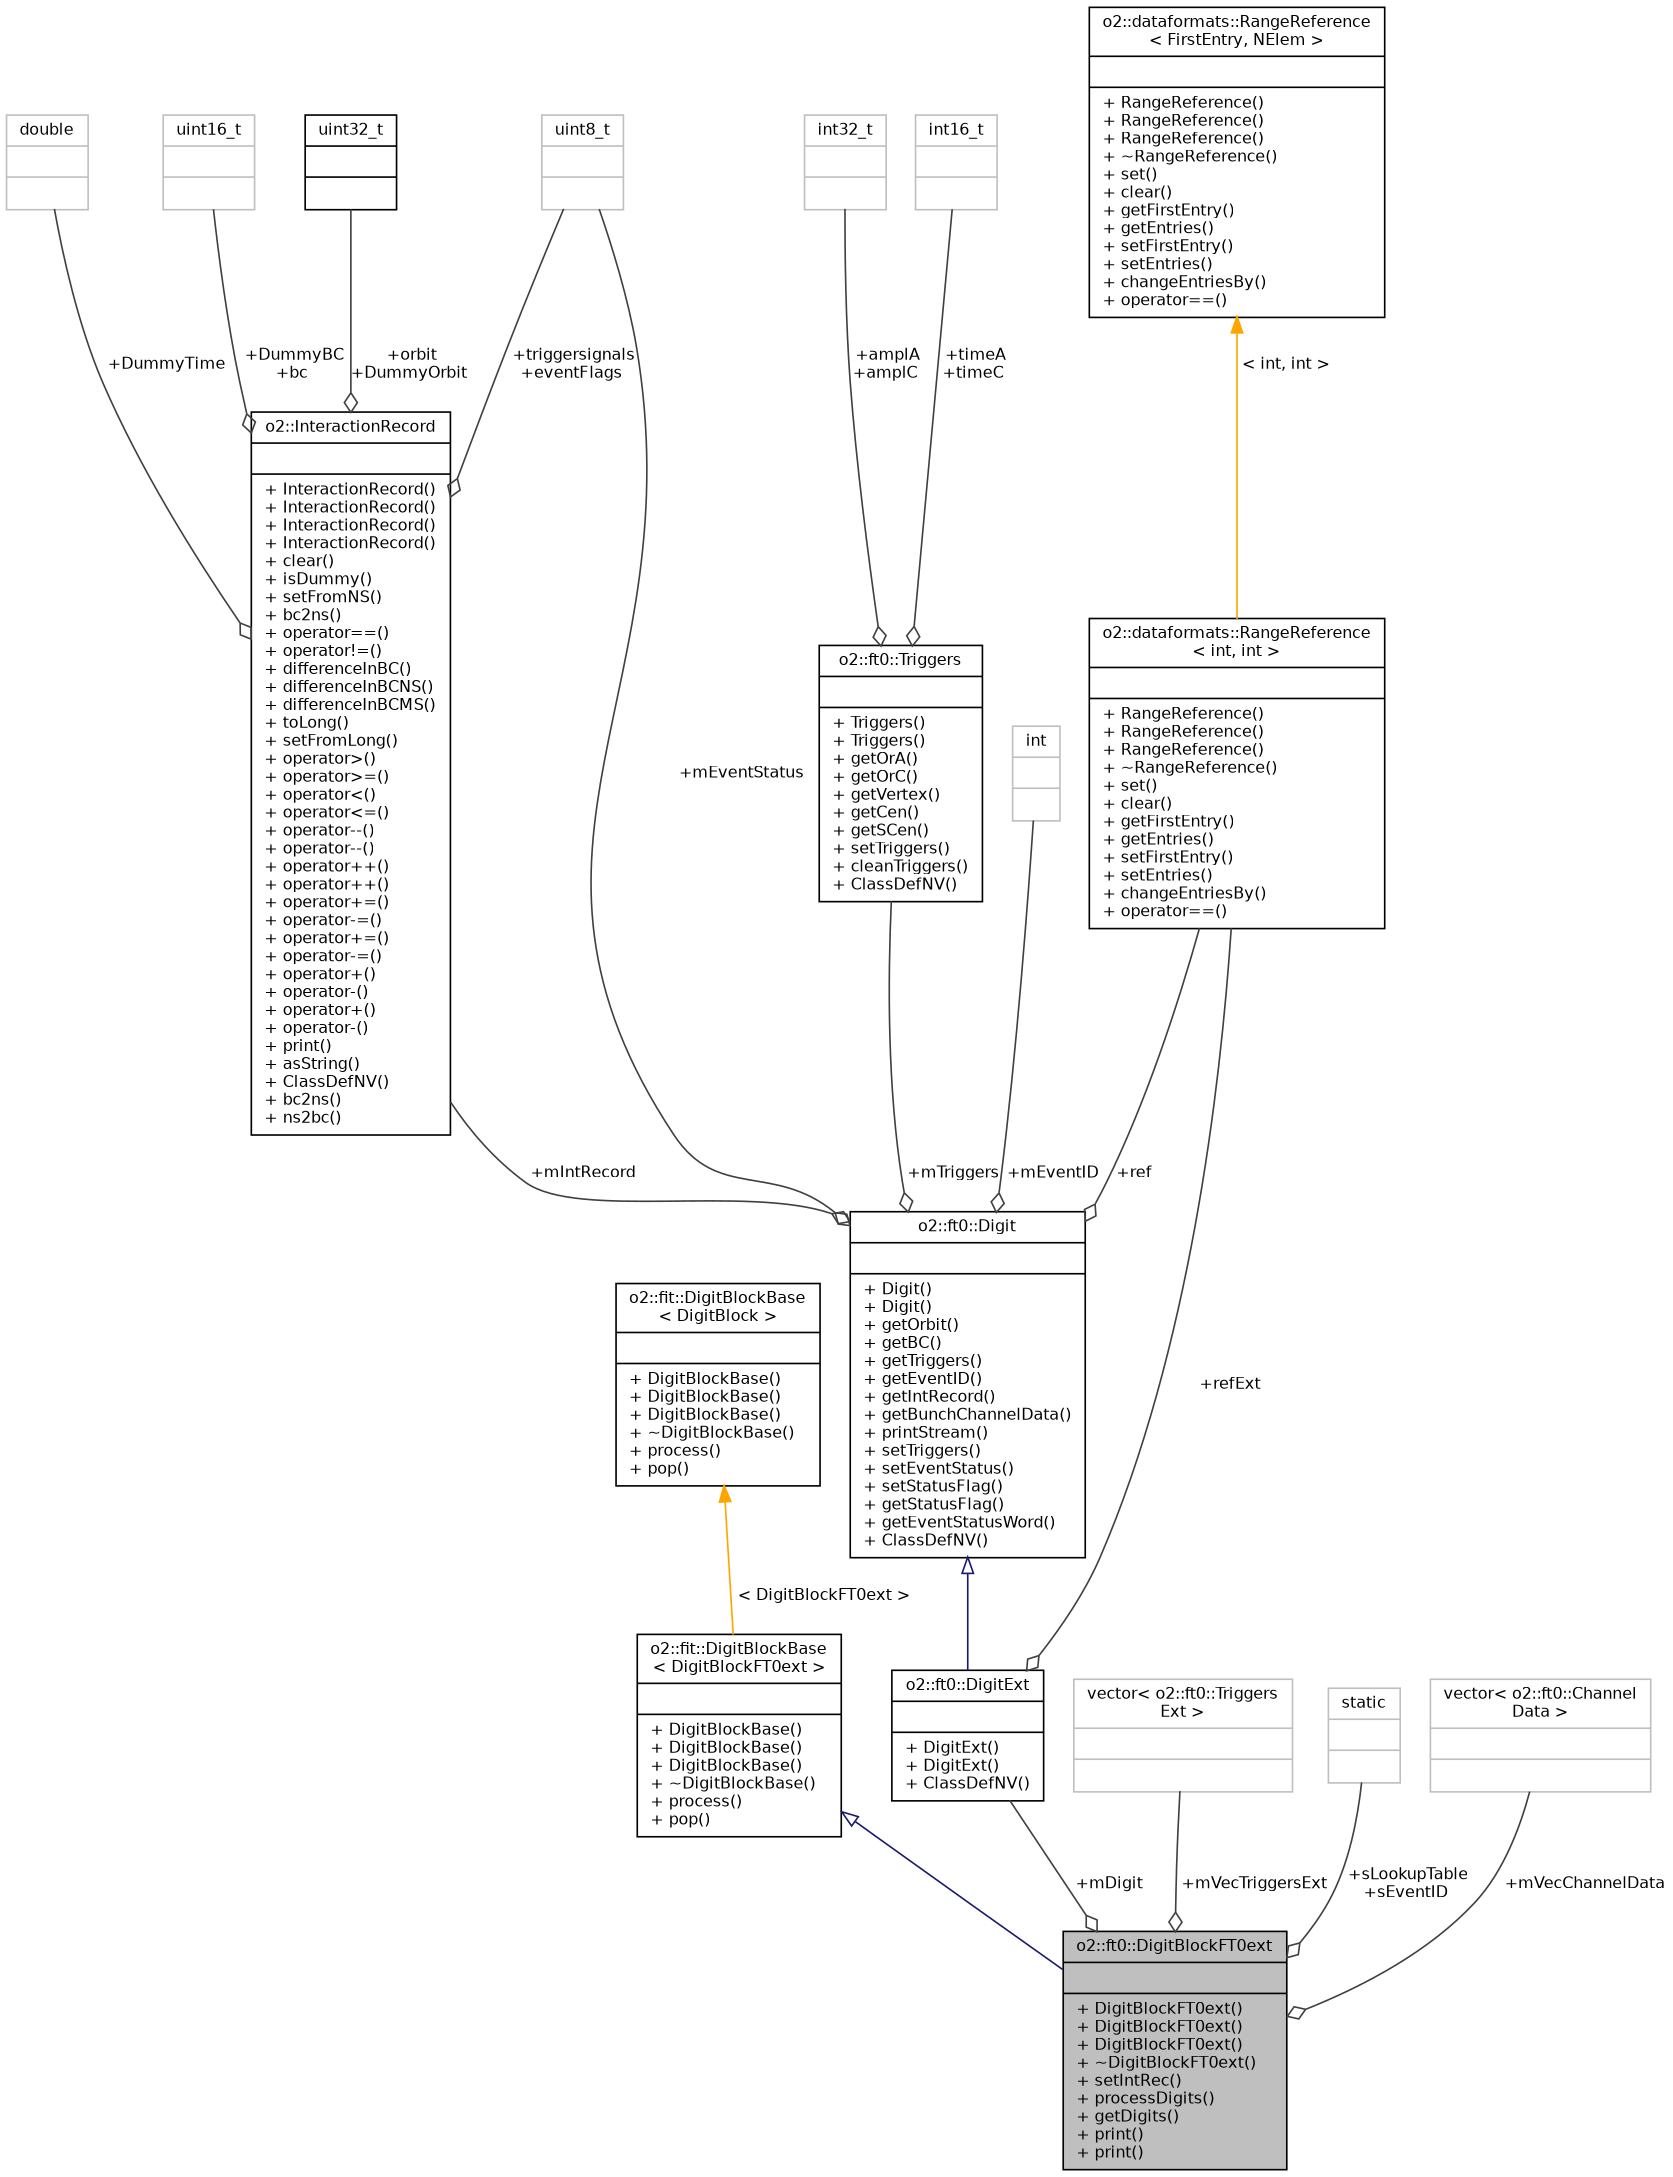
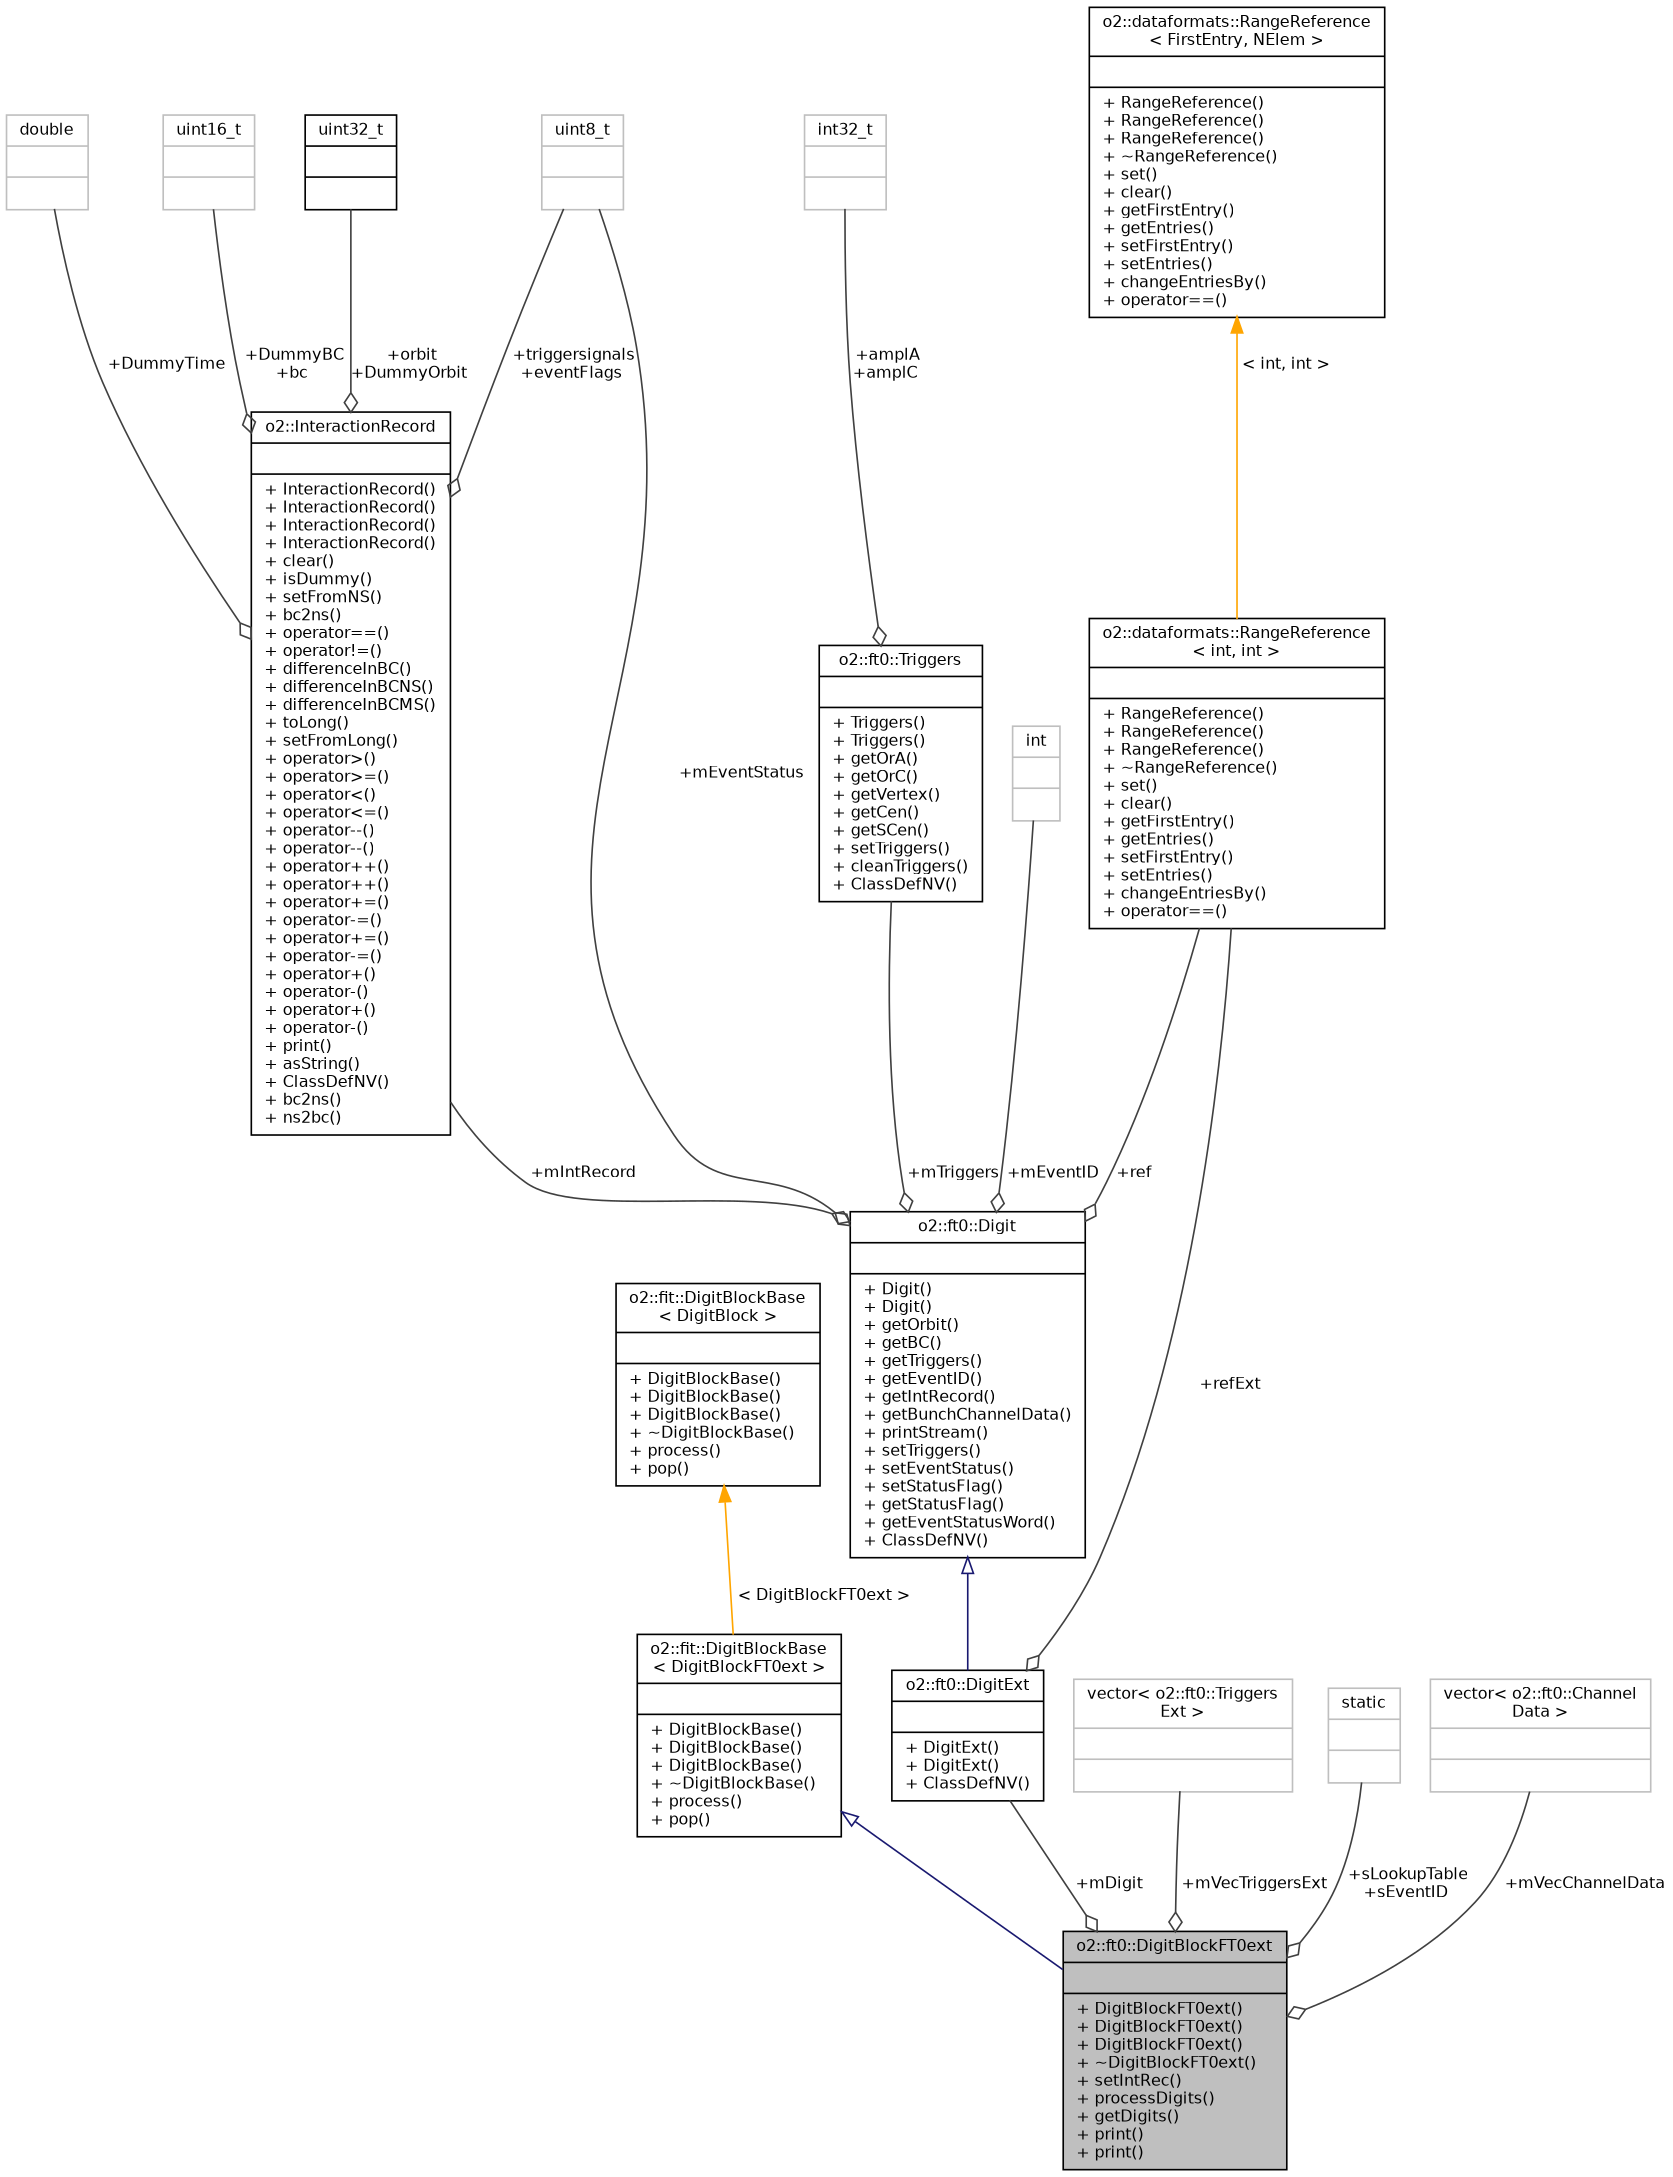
  digraph {
    node [color=black fontname=Helvetica fontsize=10 shape=record]
    edge [color=grey25 fontname=Helvetica fontsize=10 labelfontname=Helvetica labelfontsize=10 style=solid arrowhead=odiamond]
    n1 [fillcolor=grey75 fontcolor=black height=0.2 label="{o2::ft0::DigitBlockFT0ext\n||+ DigitBlockFT0ext()\l+ DigitBlockFT0ext()\l+ DigitBlockFT0ext()\l+ ~DigitBlockFT0ext()\l+ setIntRec()\l+ processDigits()\l+ getDigits()\l+ print()\l+ print()\l}" style=filled width=0.4]
    n2 [height=0.2 label="{o2::fit::DigitBlockBase\l\< DigitBlockFT0ext \>\n||+ DigitBlockBase()\l+ DigitBlockBase()\l+ DigitBlockBase()\l+ ~DigitBlockBase()\l+ process()\l+ pop()\l}" width=0.4]
    n3 [height=0.2 label="{o2::fit::DigitBlockBase\l\< DigitBlock \>\n||+ DigitBlockBase()\l+ DigitBlockBase()\l+ DigitBlockBase()\l+ ~DigitBlockBase()\l+ process()\l+ pop()\l}" width=0.4]
    n4 [height=0.2 label="{o2::ft0::DigitExt\n||+ DigitExt()\l+ DigitExt()\l+ ClassDefNV()\l}" width=0.4]
    n5 [height=0.2 label="{o2::ft0::Digit\n||+ Digit()\l+ Digit()\l+ getOrbit()\l+ getBC()\l+ getTriggers()\l+ getEventID()\l+ getIntRecord()\l+ getBunchChannelData()\l+ printStream()\l+ setTriggers()\l+ setEventStatus()\l+ setStatusFlag()\l+ getStatusFlag()\l+ getEventStatusWord()\l+ ClassDefNV()\l}" width=0.4]
    n6 [height=0.2 label="{o2::InteractionRecord\n||+ InteractionRecord()\l+ InteractionRecord()\l+ InteractionRecord()\l+ InteractionRecord()\l+ clear()\l+ isDummy()\l+ setFromNS()\l+ bc2ns()\l+ operator==()\l+ operator!=()\l+ differenceInBC()\l+ differenceInBCNS()\l+ differenceInBCMS()\l+ toLong()\l+ setFromLong()\l+ operator\>()\l+ operator\>=()\l+ operator\<()\l+ operator\<=()\l+ operator--()\l+ operator--()\l+ operator++()\l+ operator++()\l+ operator+=()\l+ operator-=()\l+ operator+=()\l+ operator-=()\l+ operator+()\l+ operator-()\l+ operator+()\l+ operator-()\l+ print()\l+ asString()\l+ ClassDefNV()\l+ bc2ns()\l+ ns2bc()\l}" width=0.4]
    n7 [color=grey75 height=0.2 label="{double\n||}" width=0.4]
    n8 [color=grey75 height=0.2 label="{uint16_t\n||}" width=0.4]
    n9 [height=0.2 label="{uint32_t\n||}" width=0.4]
    n10 [color=grey75 height=0.2 label="{uint8_t\n||}" width=0.4]
    n11 [height=0.2 label="{o2::ft0::Triggers\n||+ Triggers()\l+ Triggers()\l+ getOrA()\l+ getOrC()\l+ getVertex()\l+ getCen()\l+ getSCen()\l+ setTriggers()\l+ cleanTriggers()\l+ ClassDefNV()\l}" width=0.4]
    n12 [color=grey75 height=0.2 label="{int\n||}" width=0.4]
    n13 [color=grey75 height=0.2 label="{int32_t\n||}" width=0.4]
-   n14 [color=grey75 height=0.2 label="{int16_t\n||}" width=0.4]
    n15 [height=0.2 label="{o2::dataformats::RangeReference\l\< int, int \>\n||+ RangeReference()\l+ RangeReference()\l+ RangeReference()\l+ ~RangeReference()\l+ set()\l+ clear()\l+ getFirstEntry()\l+ getEntries()\l+ setFirstEntry()\l+ setEntries()\l+ changeEntriesBy()\l+ operator==()\l}" width=0.4]
    n16 [height=0.2 label="{o2::dataformats::RangeReference\l\< FirstEntry, NElem \>\n||+ RangeReference()\l+ RangeReference()\l+ RangeReference()\l+ ~RangeReference()\l+ set()\l+ clear()\l+ getFirstEntry()\l+ getEntries()\l+ setFirstEntry()\l+ setEntries()\l+ changeEntriesBy()\l+ operator==()\l}" width=0.4]
    n17 [color=grey75 height=0.2 label="{vector\< o2::ft0::Triggers\lExt \>\n||}" width=0.4]
    n18 [color=grey75 height=0.2 label="{static\n||}" width=0.4]
    n19 [color=grey75 height=0.2 label="{vector\< o2::ft0::Channel\lData \>\n||}" width=0.4]
    n2 -> n1 [arrowtail=onormal color=midnightblue dir=back arrowhead=""]
    n3 -> n2 [color=orange dir=back label=" \< DigitBlockFT0ext \>" arrowhead=""]
    n4 -> n1 [label=" +mDigit"]
    n5 -> n4 [arrowtail=onormal color=midnightblue dir=back arrowhead=""]
    n6 -> n5 [label=" +mIntRecord"]
    n7 -> n6 [label=" +DummyTime"]
    n8 -> n6 [label=" +DummyBC\n+bc"]
    n9 -> n6 [label=" +orbit\n+DummyOrbit"]
    n10 -> n5 [label=" +mEventStatus"]
    n10 -> n6 [label=" +triggersignals\n+eventFlags"]
    n11 -> n5 [label=" +mTriggers"]
    n12 -> n5 [label=" +mEventID"]
    n13 -> n11 [label=" +amplA\n+amplC"]
-   n14 -> n11 [label=" +timeA\n+timeC"]
    n15 -> n4 [label=" +refExt"]
    n15 -> n5 [label=" +ref"]
    n16 -> n15 [color=orange dir=back label=" \< int, int \>" arrowhead=""]
    n17 -> n1 [label=" +mVecTriggersExt"]
    n18 -> n1 [label=" +sLookupTable\n+sEventID"]
    n19 -> n1 [label=" +mVecChannelData"]
  }
